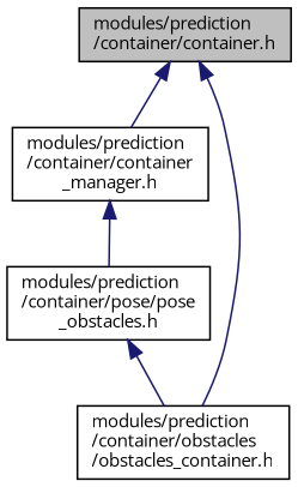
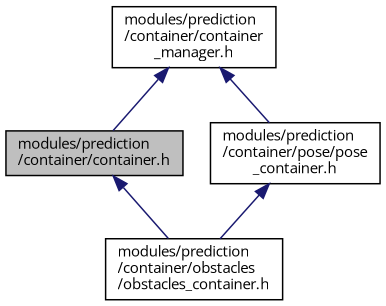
  digraph {
    fontname="Open Sans"
    node [color=black fillcolor=white fontname="Open Sans" fontsize=10 shape=record style=filled]
    edge [color=midnightblue dir=back fontname="Open Sans" fontsize=10 labelfontname=Helvetica labelfontsize=10 style=solid]
    n1 [fillcolor=grey75 fontcolor=black height=0.2 label="modules/prediction\l/container/container.h" width=0.4]
    n2 [height=0.2 label="modules/prediction\l/container/container\l_manager.h" width=0.4]
    n3 [height=0.2 label="modules/prediction\l/container/obstacles\l/obstacles_container.h" width=0.4]
-   n4 [height=0.2 label="modules/prediction\l/container/pose/pose\l_obstacles.h" width=0.4]
-   n1 -> n2
+   n4 [height=0.2 label="modules/prediction\l/container/pose/pose\l_container.h" width=0.4]
+   n2 -> n1
    n1 -> n3
    n2 -> n4
    n4 -> n3
  }
